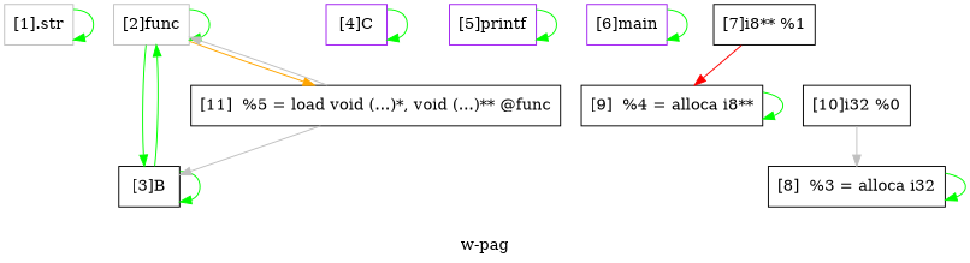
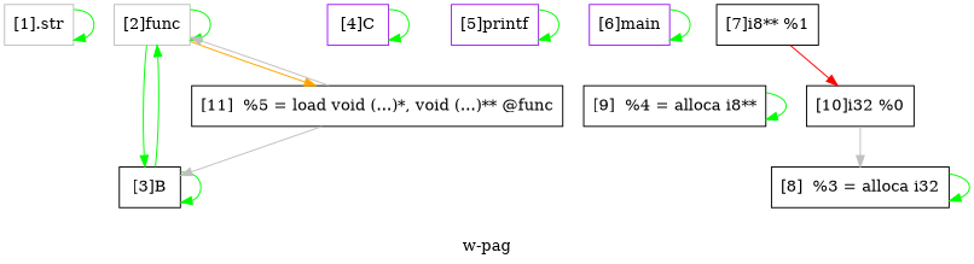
  digraph {
    label="w-pag"
    node [color=black shape=rectangle]
    edge [color=green]
    n1 [color=grey label="[1].str"]
    n2 [color=grey label="[2]func"]
    n3 [label="[3]B"]
    n4 [label="[11]  %5 = load void (...)*, void (...)** @func"]
    n5 [color=purple label="[4]C"]
    n6 [color=purple label="[5]printf"]
    n7 [color=purple label="[6]main"]
    n8 [label="[7]i8** %1"]
    n9 [label="[9]  %4 = alloca i8**"]
    n10 [label="[8]  %3 = alloca i32"]
    n11 [label="[10]i32 %0"]
    n1 -> n1
    n2 -> n2
    n2 -> n3
    n2 -> n4 [color=orange]
    n3 -> n2
    n3 -> n3
    n4 -> n2 [color=grey]
    n4 -> n3 [color=grey]
    n5 -> n5
    n6 -> n6
    n7 -> n7
-   n8 -> n9 [color=red]
+   n8 -> n11 [color=red]
    n9 -> n9
    n10 -> n10
    n11 -> n10 [color=grey]
  }
